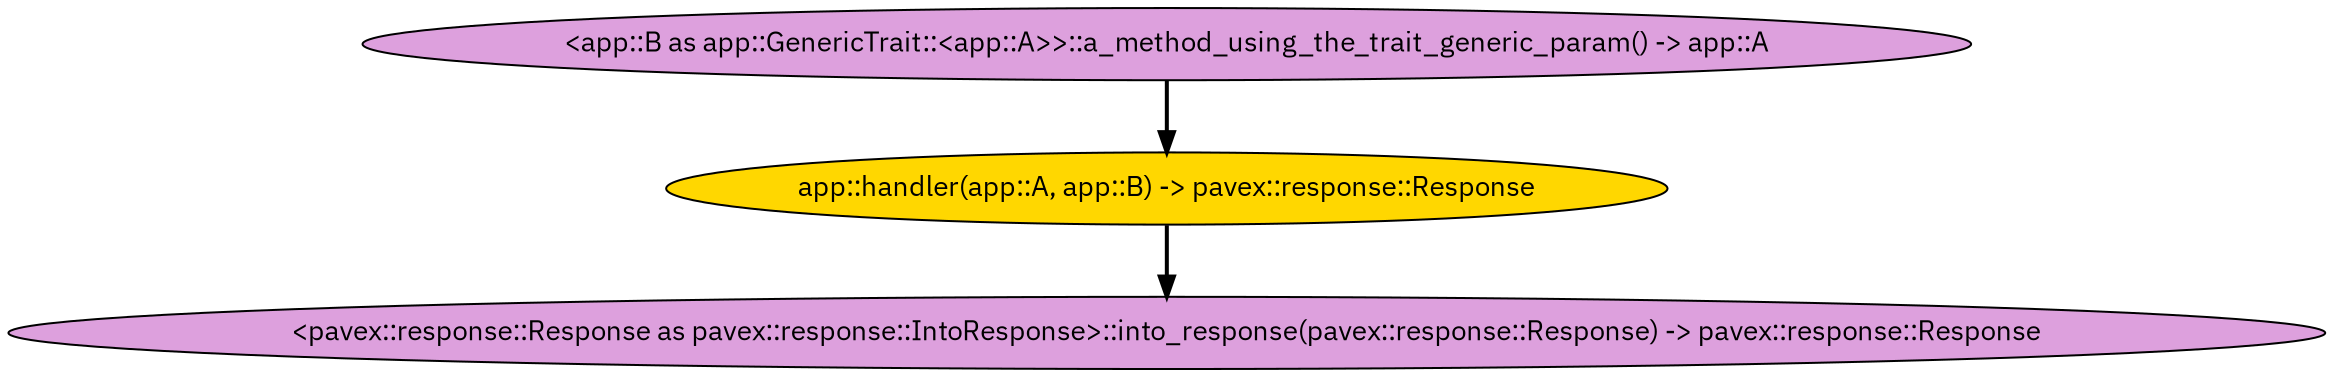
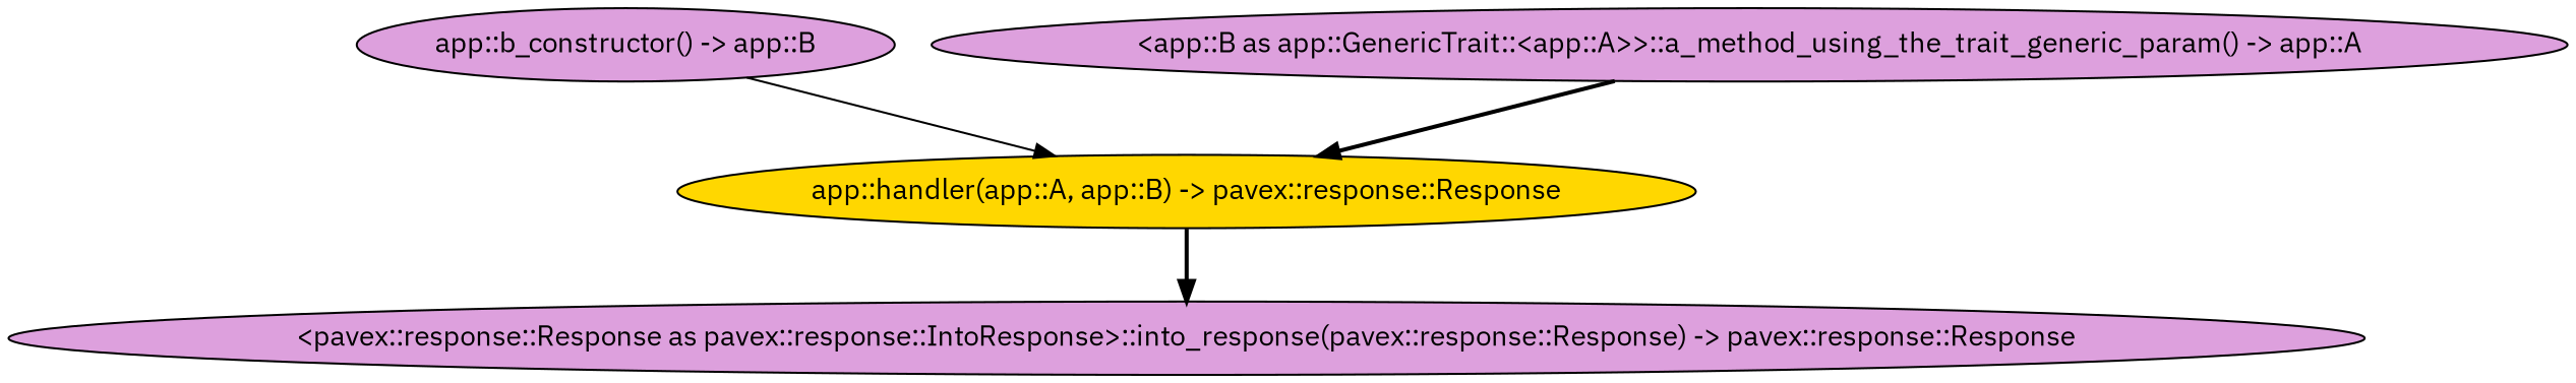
  digraph {
    fontname="IBM Plex Sans"
    node [style=filled fillcolor=plum fontname="IBM Plex Sans"]
    edge [style=bold fontname="IBM Plex Sans"]
    n1 [label="app::handler(app::A, app::B) -> pavex::response::Response" fillcolor=gold]
    n2 [label="<pavex::response::Response as pavex::response::IntoResponse>::into_response(pavex::response::Response) -> pavex::response::Response"]
+   n3 [label="app::b_constructor() -> app::B"]
    n4 [label="<app::B as app::GenericTrait::<app::A>>::a_method_using_the_trait_generic_param() -> app::A"]
    n1 -> n2
+   n3 -> n1 [style=solid]
    n4 -> n1
  }
